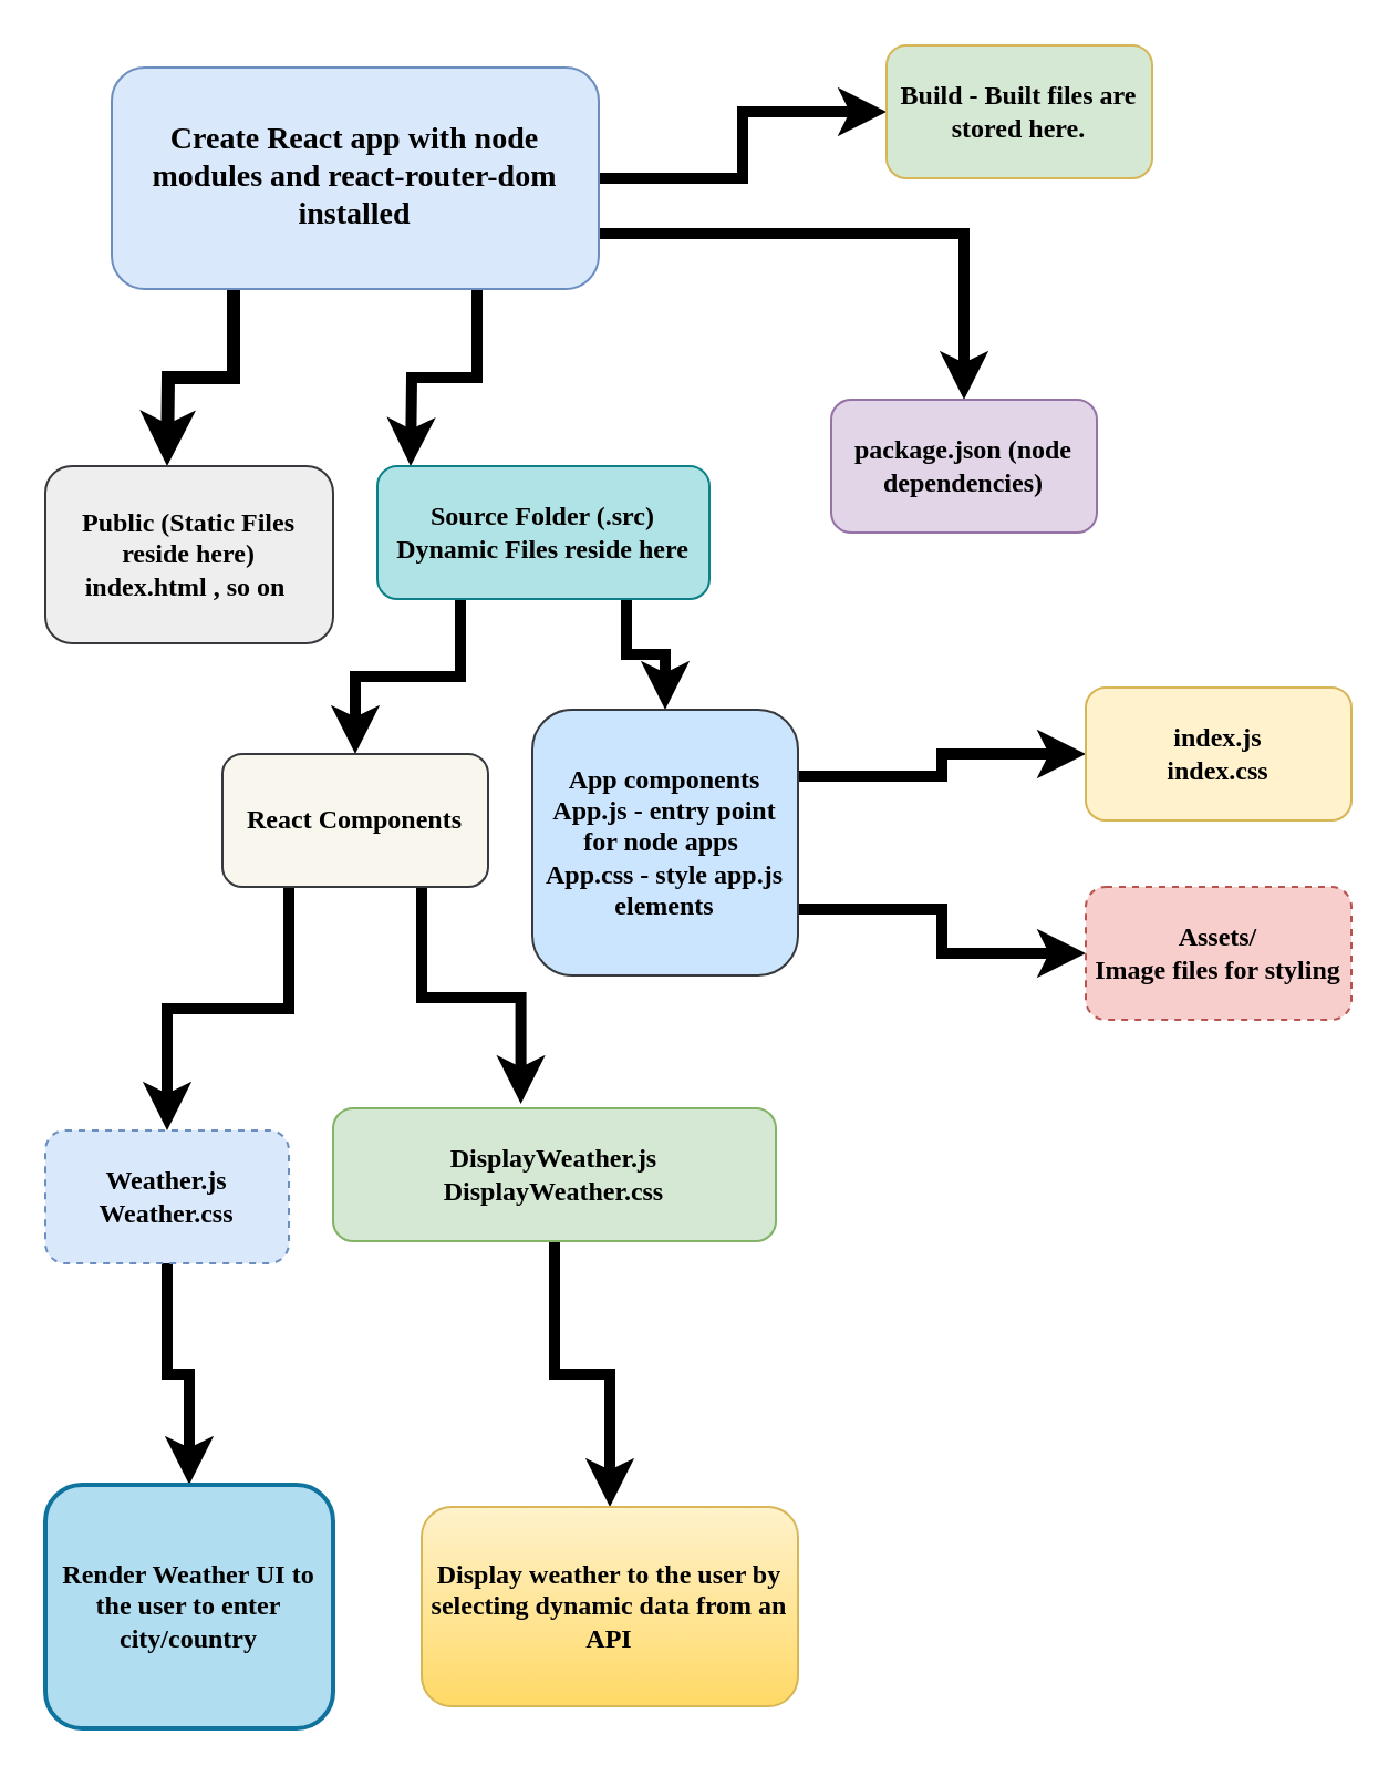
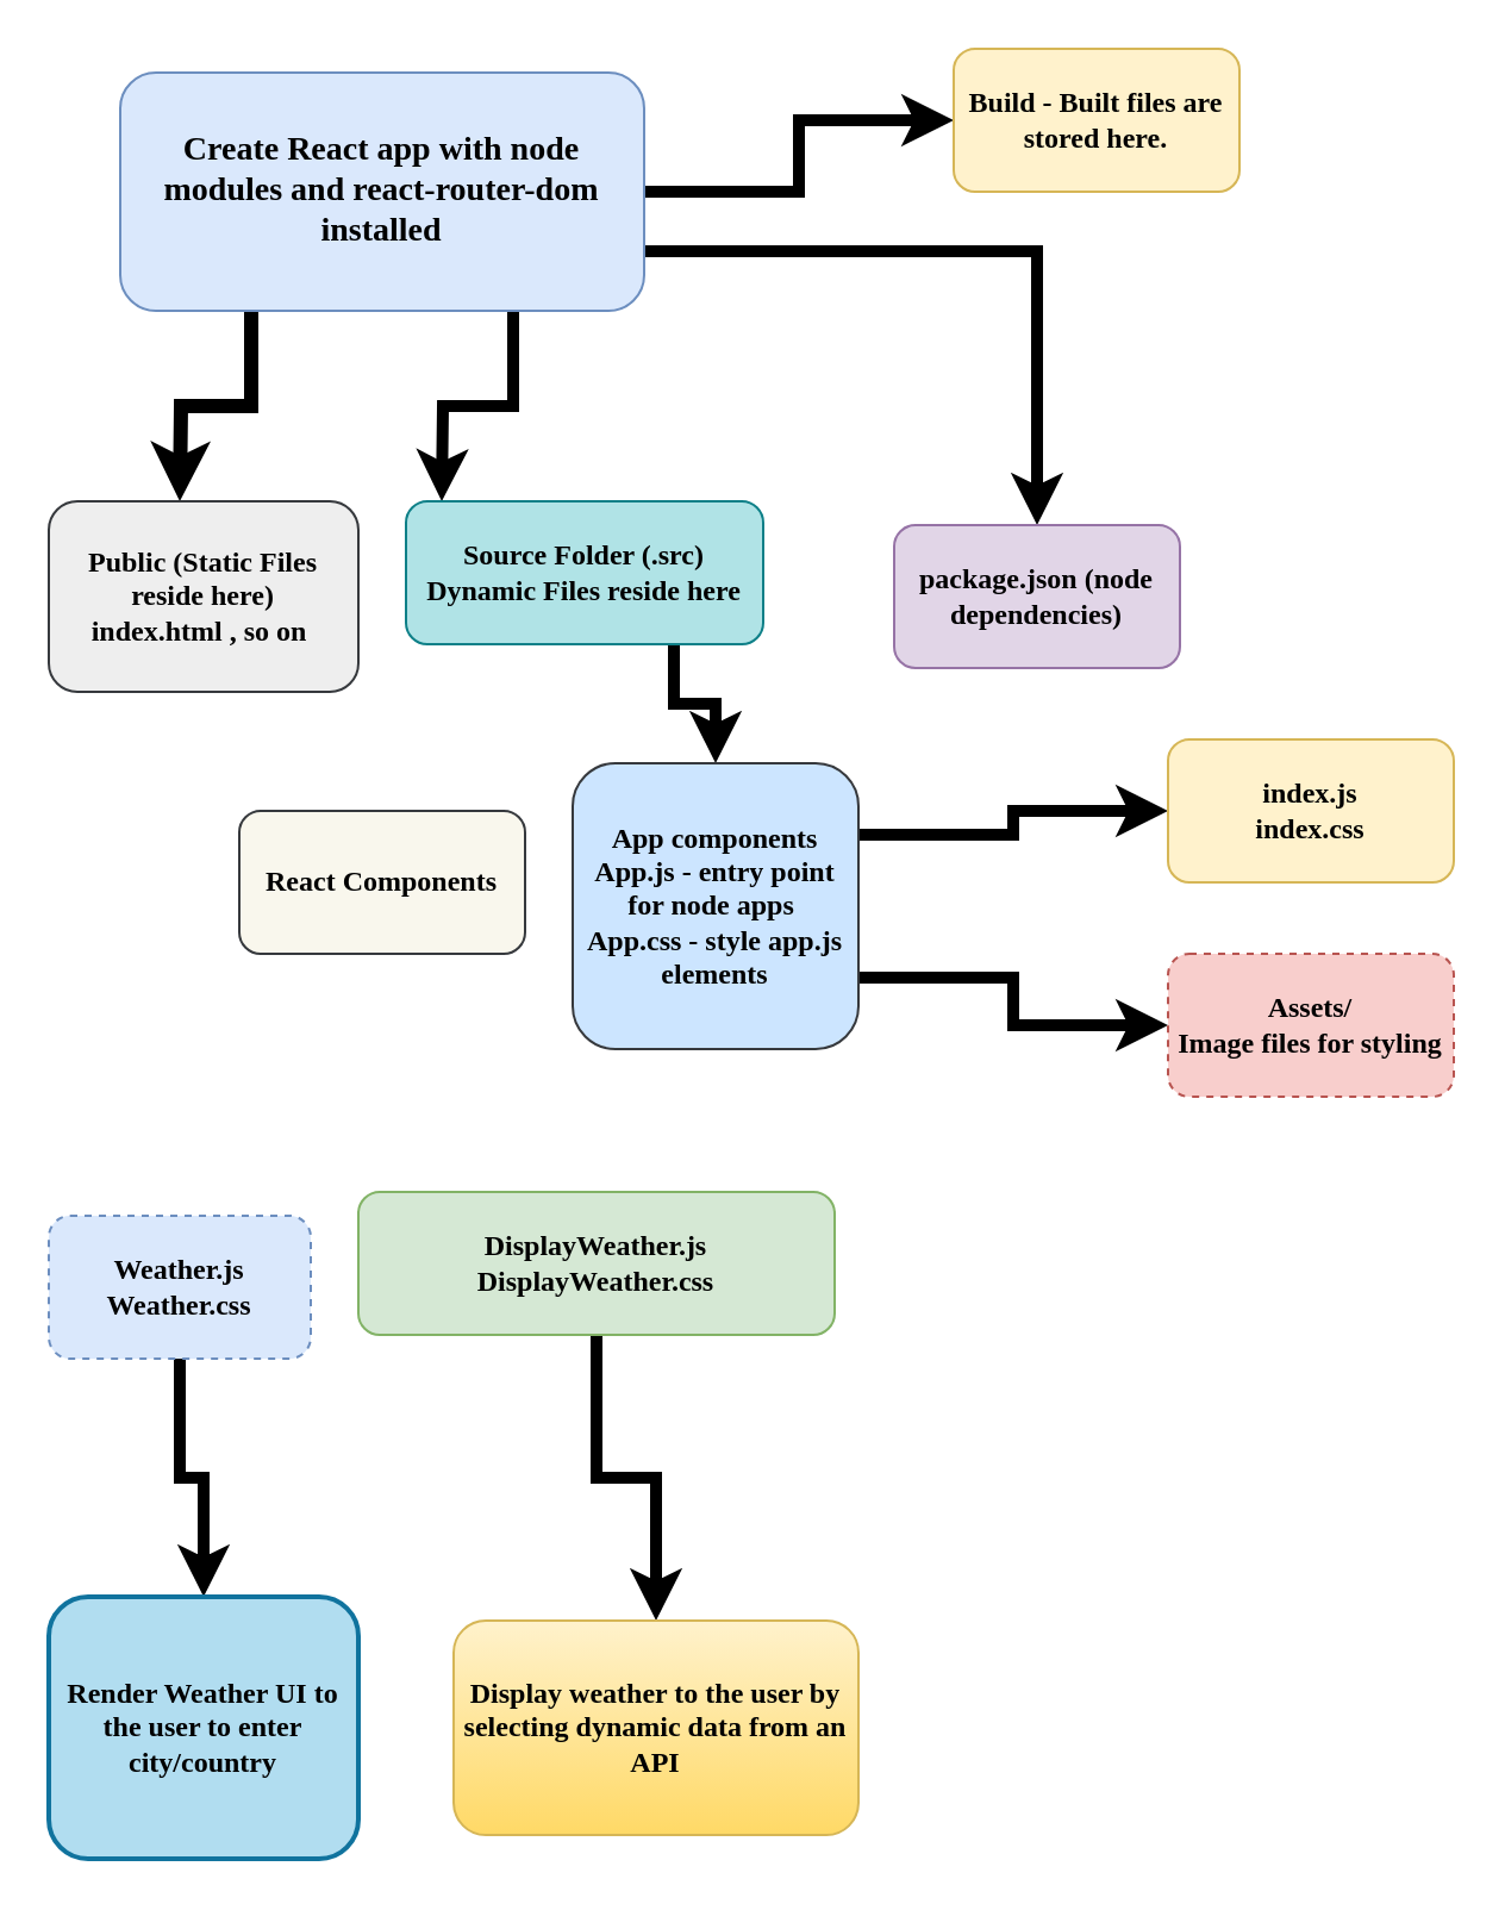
  <mxCell id="0" />
  <mxCell id="1" parent="0" />
  <mxCell id="2" style="edgeStyle=orthogonalEdgeStyle;rounded=0;orthogonalLoop=1;jettySize=auto;html=1;exitX=0.25;exitY=1;exitDx=0;exitDy=0;strokeColor=#000000;fontFamily=Verdana;fontStyle=1;strokeWidth=6;" edge="1" parent="1" source="6"><mxGeometry relative="1" as="geometry"><mxPoint x="75" y="210" as="targetPoint" /></mxGeometry></mxCell>
  <mxCell id="3" style="edgeStyle=orthogonalEdgeStyle;rounded=0;orthogonalLoop=1;jettySize=auto;html=1;exitX=0.75;exitY=1;exitDx=0;exitDy=0;fontFamily=Verdana;fontStyle=1;strokeWidth=5;" edge="1" parent="1" source="6"><mxGeometry relative="1" as="geometry"><mxPoint x="185" y="210" as="targetPoint" /></mxGeometry></mxCell>
  <mxCell id="4" style="edgeStyle=orthogonalEdgeStyle;rounded=0;orthogonalLoop=1;jettySize=auto;html=1;exitX=1;exitY=0.75;exitDx=0;exitDy=0;fontFamily=Verdana;fontStyle=1;strokeWidth=5;" edge="1" parent="1" source="6" target="7"><mxGeometry relative="1" as="geometry"><mxPoint x="330" y="150" as="targetPoint" /></mxGeometry></mxCell>
  <mxCell id="5" style="edgeStyle=orthogonalEdgeStyle;rounded=0;orthogonalLoop=1;jettySize=auto;html=1;exitX=1;exitY=0.5;exitDx=0;exitDy=0;entryX=0;entryY=0.5;entryDx=0;entryDy=0;strokeColor=#000000;fontFamily=Verdana;strokeWidth=5;" edge="1" parent="1" source="6" target="8"><mxGeometry relative="1" as="geometry" /></mxCell>
  <mxCell id="6" value="&lt;span&gt;&lt;font style=&quot;font-size: 14px&quot;&gt;Create React app with node modules and react-router-dom installed&lt;/font&gt;&lt;/span&gt;" style="rounded=1;whiteSpace=wrap;html=1;fontFamily=Verdana;fontStyle=1;fillColor=#dae8fc;strokeColor=#6c8ebf;" vertex="1" parent="1"><mxGeometry x="50" y="30" width="220" height="100" as="geometry" /></mxCell>
- <mxCell id="7" value="package.json (node dependencies)" style="rounded=1;whiteSpace=wrap;html=1;fontFamily=Verdana;fontStyle=1;fillColor=#e1d5e7;strokeColor=#9673a6;" vertex="1" parent="1"><mxGeometry x="375" y="180" width="120" height="60" as="geometry" /></mxCell>
- <mxCell id="8" value="Build - Built files are stored here." style="rounded=1;whiteSpace=wrap;html=1;fontFamily=Verdana;fontStyle=1;fillColor=#d5e8d4;strokeColor=#d6b656;" vertex="1" parent="1"><mxGeometry x="400" width="120" height="60" as="geometry" y="20" /></mxCell>
+ <mxCell id="7" value="package.json (node dependencies)" style="rounded=1;whiteSpace=wrap;html=1;fontFamily=Verdana;fontStyle=1;fillColor=#e1d5e7;strokeColor=#9673a6;" vertex="1" parent="1"><mxGeometry x="375" y="220" width="120" height="60" as="geometry" /></mxCell>
+ <mxCell id="8" value="Build - Built files are stored here." style="rounded=1;whiteSpace=wrap;html=1;fontFamily=Verdana;fontStyle=1;fillColor=#fff2cc;strokeColor=#d6b656;" vertex="1" parent="1"><mxGeometry x="400" width="120" height="60" as="geometry" y="20" /></mxCell>
  <mxCell id="9" value="Public (Static Files reside here)&lt;br&gt;index.html , so on&amp;nbsp;" style="rounded=1;whiteSpace=wrap;html=1;fontFamily=Verdana;fontStyle=1;direction=south;fillColor=#eeeeee;strokeColor=#36393d;" vertex="1" parent="1"><mxGeometry x="20" y="210" width="130" height="80" as="geometry" /></mxCell>
- <mxCell id="10" style="edgeStyle=orthogonalEdgeStyle;rounded=0;orthogonalLoop=1;jettySize=auto;html=1;exitX=0.25;exitY=1;exitDx=0;exitDy=0;strokeColor=#000000;fontFamily=Verdana;fontStyle=1;entryX=0.5;entryY=0;entryDx=0;entryDy=0;strokeWidth=5;" edge="1" parent="1" source="12" target="15"><mxGeometry relative="1" as="geometry"><mxPoint x="80" y="330" as="targetPoint" /></mxGeometry></mxCell>
  <mxCell id="11" style="edgeStyle=orthogonalEdgeStyle;rounded=0;orthogonalLoop=1;jettySize=auto;html=1;exitX=0.75;exitY=1;exitDx=0;exitDy=0;strokeColor=#000000;entryX=0.5;entryY=0;entryDx=0;entryDy=0;fontFamily=Verdana;fontStyle=1;strokeWidth=5;" edge="1" parent="1" source="12" target="18"><mxGeometry relative="1" as="geometry"><mxPoint x="240" y="310" as="targetPoint" /></mxGeometry></mxCell>
  <mxCell id="12" value="Source Folder (.src)&lt;br&gt;Dynamic Files reside here" style="rounded=1;whiteSpace=wrap;html=1;fontFamily=Verdana;fontStyle=1;fillColor=#b0e3e6;strokeColor=#0e8088;" vertex="1" parent="1"><mxGeometry x="170" y="210" width="150" height="60" as="geometry" /></mxCell>
- <mxCell id="13" style="edgeStyle=orthogonalEdgeStyle;rounded=0;orthogonalLoop=1;jettySize=auto;html=1;exitX=0.75;exitY=1;exitDx=0;exitDy=0;strokeColor=#000000;fontFamily=Verdana;fontStyle=0;entryX=0.424;entryY=-0.033;entryDx=0;entryDy=0;entryPerimeter=0;strokeWidth=5;" edge="1" parent="1" source="15" target="22"><mxGeometry relative="1" as="geometry"><mxPoint x="160" y="460" as="targetPoint" /></mxGeometry></mxCell>
- <mxCell id="14" style="edgeStyle=orthogonalEdgeStyle;rounded=0;orthogonalLoop=1;jettySize=auto;html=1;exitX=0.25;exitY=1;exitDx=0;exitDy=0;entryX=0.5;entryY=0;entryDx=0;entryDy=0;strokeColor=#000000;fontFamily=Verdana;fontStyle=0;strokeWidth=5;" edge="1" parent="1" source="15" target="20"><mxGeometry relative="1" as="geometry" /></mxCell>
  <mxCell id="15" value="&lt;b&gt;React Components&lt;/b&gt;" style="rounded=1;whiteSpace=wrap;html=1;fontFamily=Verdana;fontStyle=0;fillColor=#f9f7ed;strokeColor=#36393d;" vertex="1" parent="1"><mxGeometry x="100" y="340" width="120" height="60" as="geometry" /></mxCell>
  <mxCell id="16" style="edgeStyle=orthogonalEdgeStyle;rounded=0;orthogonalLoop=1;jettySize=auto;html=1;exitX=1;exitY=0.25;exitDx=0;exitDy=0;strokeColor=#000000;fontFamily=Verdana;fontStyle=1;entryX=0;entryY=0.5;entryDx=0;entryDy=0;strokeWidth=5;" edge="1" parent="1" source="18" target="25"><mxGeometry relative="1" as="geometry"><mxPoint x="380" y="350" as="targetPoint" /></mxGeometry></mxCell>
  <mxCell id="17" style="edgeStyle=orthogonalEdgeStyle;rounded=0;orthogonalLoop=1;jettySize=auto;html=1;exitX=1;exitY=0.75;exitDx=0;exitDy=0;entryX=0;entryY=0.5;entryDx=0;entryDy=0;strokeColor=#000000;fontFamily=Verdana;strokeWidth=5;" edge="1" parent="1" source="18" target="26"><mxGeometry relative="1" as="geometry" /></mxCell>
  <mxCell id="18" value="App components App.js - entry point for node apps&amp;nbsp;&lt;br&gt;App.css - style app.js elements" style="rounded=1;whiteSpace=wrap;html=1;fontFamily=Verdana;fontStyle=1;fillColor=#cce5ff;strokeColor=#36393d;" vertex="1" parent="1"><mxGeometry x="240" y="320" width="120" height="120" as="geometry" /></mxCell>
  <mxCell id="19" style="edgeStyle=orthogonalEdgeStyle;rounded=0;orthogonalLoop=1;jettySize=auto;html=1;exitX=0.5;exitY=1;exitDx=0;exitDy=0;strokeColor=#000000;fontFamily=Verdana;fontStyle=0;entryX=0.5;entryY=0;entryDx=0;entryDy=0;strokeWidth=5;" edge="1" parent="1" source="20" target="23"><mxGeometry relative="1" as="geometry"><mxPoint x="65" y="590" as="targetPoint" /></mxGeometry></mxCell>
  <mxCell id="20" value="&lt;font face=&quot;Verdana&quot;&gt;&lt;b&gt;Weather.js&lt;br&gt;Weather.css&lt;/b&gt;&lt;/font&gt;" style="rounded=1;whiteSpace=wrap;html=1;fillColor=#dae8fc;strokeColor=#6c8ebf;dashed=1;" vertex="1" parent="1"><mxGeometry x="20" y="510" width="110" height="60" as="geometry" /></mxCell>
  <mxCell id="21" style="edgeStyle=orthogonalEdgeStyle;rounded=0;orthogonalLoop=1;jettySize=auto;html=1;exitX=0.5;exitY=1;exitDx=0;exitDy=0;strokeColor=#000000;fontFamily=Verdana;fontStyle=0;entryX=0.5;entryY=0;entryDx=0;entryDy=0;strokeWidth=5;" edge="1" parent="1" source="22" target="24"><mxGeometry relative="1" as="geometry"><mxPoint x="230" y="590" as="targetPoint" /></mxGeometry></mxCell>
  <mxCell id="22" value="DisplayWeather.js&lt;br&gt;DisplayWeather.css" style="rounded=1;whiteSpace=wrap;html=1;fontFamily=Verdana;fontStyle=1;fillColor=#d5e8d4;strokeColor=#82b366;" vertex="1" parent="1"><mxGeometry x="150" y="500" width="200" height="60" as="geometry" /></mxCell>
  <mxCell id="23" value="&lt;font face=&quot;Verdana&quot;&gt;&lt;b&gt;Render Weather UI to the user to enter city/country&lt;/b&gt;&lt;/font&gt;" style="rounded=1;whiteSpace=wrap;html=1;fillColor=#b1ddf0;strokeColor=#10739e;strokeWidth=2;" vertex="1" parent="1"><mxGeometry x="20" y="670" width="130" height="110" as="geometry" /></mxCell>
  <mxCell id="24" value="Display weather to the user by selecting dynamic data from an API" style="rounded=1;whiteSpace=wrap;html=1;fontFamily=Verdana;fontStyle=1;gradientColor=#ffd966;fillColor=#fff2cc;strokeColor=#d6b656;" vertex="1" parent="1"><mxGeometry x="190" y="680" width="170" height="90" as="geometry" /></mxCell>
  <mxCell id="25" value="index.js&lt;br&gt;index.css" style="rounded=1;whiteSpace=wrap;html=1;fontFamily=Verdana;fontStyle=1;fillColor=#fff2cc;strokeColor=#d6b656;" vertex="1" parent="1"><mxGeometry x="490" y="310" width="120" height="60" as="geometry" /></mxCell>
  <mxCell id="26" value="Assets/ &lt;br&gt;Image files for styling" style="rounded=1;whiteSpace=wrap;html=1;fontFamily=Verdana;fontStyle=1;fillColor=#f8cecc;strokeColor=#b85450;dashed=1;" vertex="1" parent="1"><mxGeometry x="490" y="400" width="120" height="60" as="geometry" /></mxCell>
